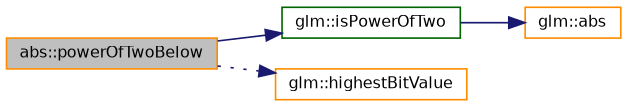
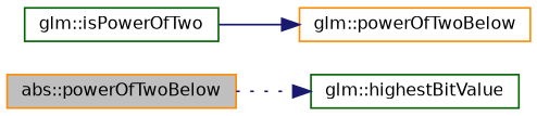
  digraph {
    rankdir=LR
    node [color=darkorange fillcolor=white fontname=Helvetica fontsize=10 shape=record style=filled]
    edge [color=midnightblue fontname=Helvetica fontsize=10 labelfontname=Helvetica labelfontsize=10 style=solid]
    n1 [fillcolor=grey75 fontcolor=black height=0.2 label="abs::powerOfTwoBelow" width=0.4]
    n2 [color=darkgreen height=0.2 label="glm::isPowerOfTwo" width=0.4]
-   n3 [height=0.2 label="glm::highestBitValue" width=0.4]
-   n4 [height=0.2 label="glm::abs" width=0.4]
-   n1 -> n2
+   n3 [color=darkgreen height=0.2 label="glm::highestBitValue" width=0.4]
+   n4 [height=0.2 label="glm::powerOfTwoBelow" width=0.4]
    n1 -> n3 [style=dotted]
    n2 -> n4
  }
